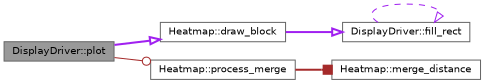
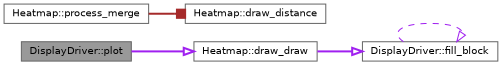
  digraph {
    rankdir=LR
    node [color=grey40 fillcolor=white fontname=Helvetica fontsize=10 shape=box style=filled]
    edge [arrowhead=onormal color=purple fontname=Helvetica fontsize=10 labelfontname=Helvetica labelfontsize=10 style=bold]
    n1 [color=gray40 fillcolor=grey60 fontcolor=black height=0.2 label="DisplayDriver::plot" width=0.4]
-   n2 [height=0.2 label="Heatmap::draw_block" width=0.4]
+   n2 [height=0.2 label="Heatmap::draw_draw" width=0.4]
    n3 [height=0.2 label="Heatmap::process_merge" width=0.4]
-   n4 [height=0.2 label="DisplayDriver::fill_rect" width=0.4]
-   n5 [height=0.2 label="Heatmap::merge_distance" width=0.4]
+   n4 [height=0.2 label="DisplayDriver::fill_block" width=0.4]
+   n5 [height=0.2 label="Heatmap::draw_distance" width=0.4]
    n1 -> n2
-   n1 -> n3 [arrowhead=odot color=brown style=solid]
    n2 -> n4
    n3 -> n5 [arrowhead=box color=brown]
    n4 -> n4 [style=dashed]
  }
